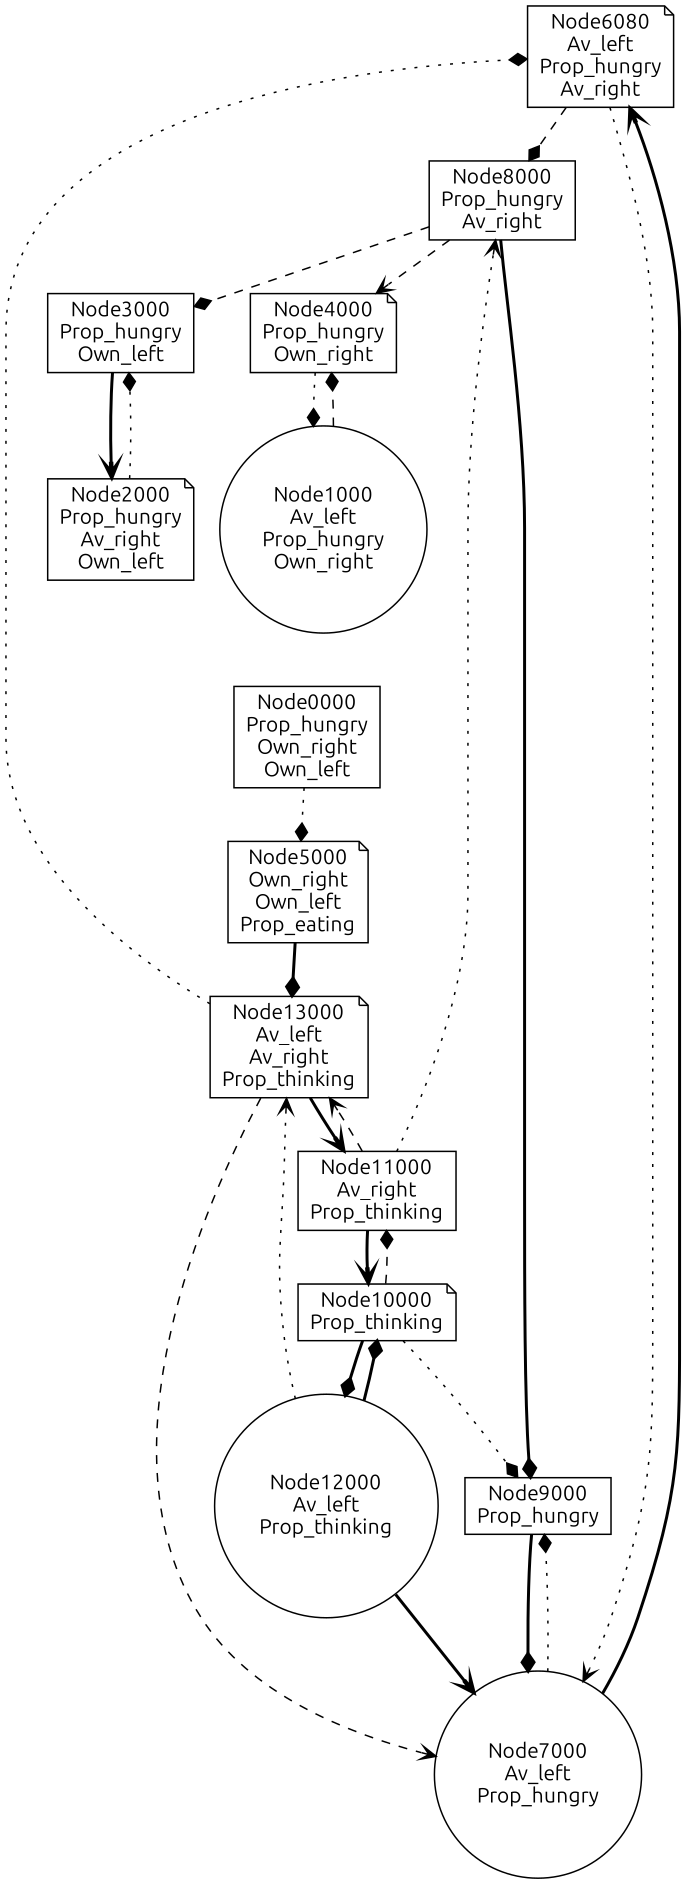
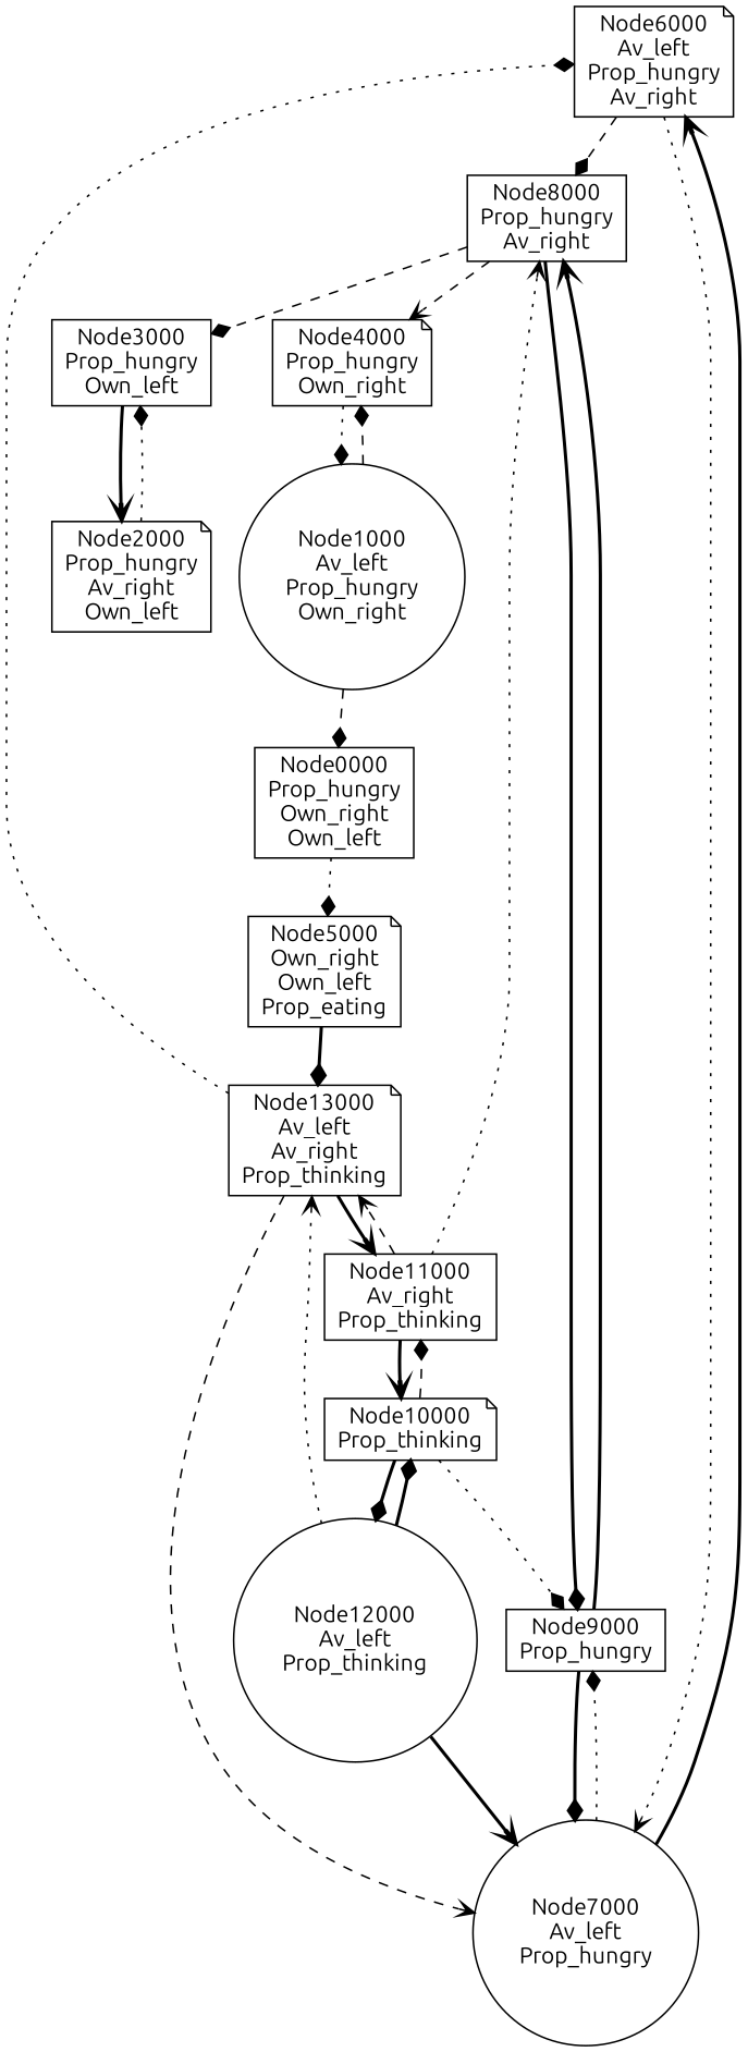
  digraph {
    fontname=Ubuntu
    node [fontname=Ubuntu shape=note]
    edge [arrowhead=diamond fontname=Ubuntu style=bold]
-   n1 [label="Node6080\nAv_left\nProp_hungry\nAv_right"]
+   n1 [label="Node6000\nAv_left\nProp_hungry\nAv_right"]
    n2 [label="Node8000\nProp_hungry\nAv_right" shape=box]
    n3 [label="Node7000\nAv_left\nProp_hungry" shape=circle]
    n4 [label="Node9000\nProp_hungry" shape=box]
    n5 [label="Node4000\nProp_hungry\nOwn_right"]
    n6 [label="Node3000\nProp_hungry\nOwn_left" shape=box]
    n7 [label="Node1000\nAv_left\nProp_hungry\nOwn_right" shape=circle]
    n8 [label="Node11000\nAv_right\nProp_thinking" shape=box]
    n9 [label="Node13000\nAv_left\nAv_right\nProp_thinking"]
    n10 [label="Node10000\nProp_thinking"]
    n11 [label="Node12000\nAv_left\nProp_thinking" shape=circle]
    n12 [label="Node5000\nOwn_right\nOwn_left\nProp_eating"]
    n13 [label="Node2000\nProp_hungry\nAv_right\nOwn_left"]
    n14 [label="Node0000\nProp_hungry\nOwn_right\nOwn_left" shape=box]
    n1 -> n2 [style=dashed]
    n1 -> n3 [arrowhead=vee style=dotted]
    n2 -> n4
    n2 -> n5 [arrowhead=vee style=dashed]
    n2 -> n6 [style=dashed]
    n3 -> n1 [arrowhead=vee]
    n3 -> n4 [style=dotted]
+   n4 -> n2 [arrowhead=vee]
    n4 -> n3
    n5 -> n7 [style=dotted]
    n6 -> n13 [arrowhead=vee]
    n7 -> n5 [style=dashed]
+   n7 -> n14 [style=dashed]
    n8 -> n2 [arrowhead=vee style=dotted]
    n8 -> n9 [arrowhead=vee style=dashed]
    n8 -> n10 [arrowhead=vee]
    n9 -> n1 [style=dotted]
    n9 -> n3 [arrowhead=vee style=dashed]
    n9 -> n8 [arrowhead=vee]
    n10 -> n4 [style=dotted]
    n10 -> n8 [style=dashed]
    n10 -> n11
    n11 -> n3 [arrowhead=vee]
    n11 -> n9 [arrowhead=vee style=dotted]
    n11 -> n10
    n12 -> n9
    n13 -> n6 [style=dotted]
    n14 -> n12 [style=dotted]
  }
